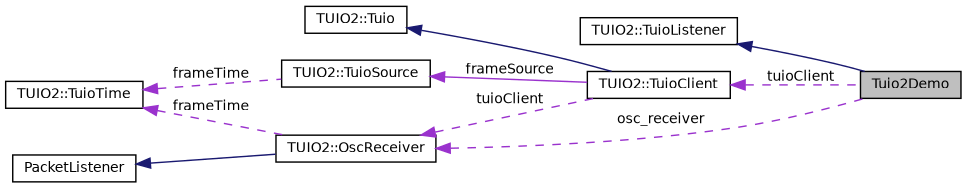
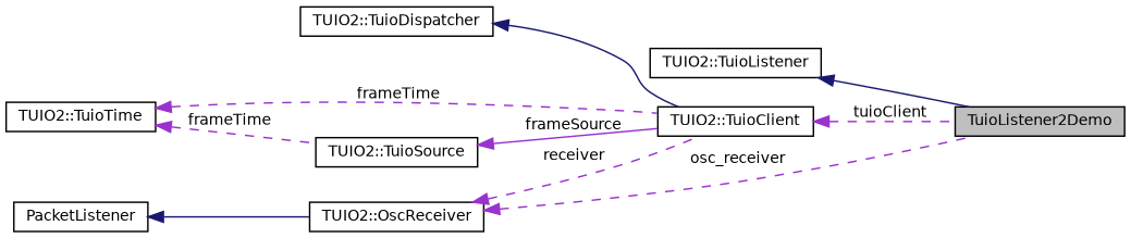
  digraph {
    rankdir=LR
    node [color=black fillcolor=white fontname=Helvetica fontsize=10 shape=record style=filled]
    edge [color=darkorchid3 dir=back fontname=Helvetica fontsize=10 labelfontname=Helvetica labelfontsize=10 style=dashed]
-   n1 [fillcolor=grey75 fontcolor=black height=0.2 label=Tuio2Demo width=0.4]
+   n1 [fillcolor=grey75 fontcolor=black height=0.2 label=TuioListener2Demo width=0.4]
    n2 [height=0.2 label="TUIO2::TuioListener" width=0.4]
    n3 [height=0.2 label="TUIO2::TuioClient" width=0.4]
-   n4 [height=0.2 label="TUIO2::Tuio" width=0.4]
+   n4 [height=0.2 label="TUIO2::TuioDispatcher" width=0.4]
    n5 [height=0.2 label="TUIO2::TuioTime" width=0.4]
    n6 [height=0.2 label="TUIO2::TuioSource" width=0.4]
    n7 [height=0.2 label="TUIO2::OscReceiver" width=0.4]
    n8 [height=0.2 label=PacketListener width=0.4]
    n2 -> n1 [color=midnightblue style=solid]
    n3 -> n1 [label=" tuioClient"]
    n4 -> n3 [color=midnightblue style=solid]
-   n5 -> n7 [label=" frameTime"]
+   n5 -> n3 [label=" frameTime"]
    n5 -> n6 [label=" frameTime"]
    n6 -> n3 [label=" frameSource" style=solid]
    n7 -> n1 [label=" osc_receiver"]
-   n7 -> n3 [label=" tuioClient"]
+   n7 -> n3 [label=" receiver"]
    n8 -> n7 [color=midnightblue style=solid]
  }
